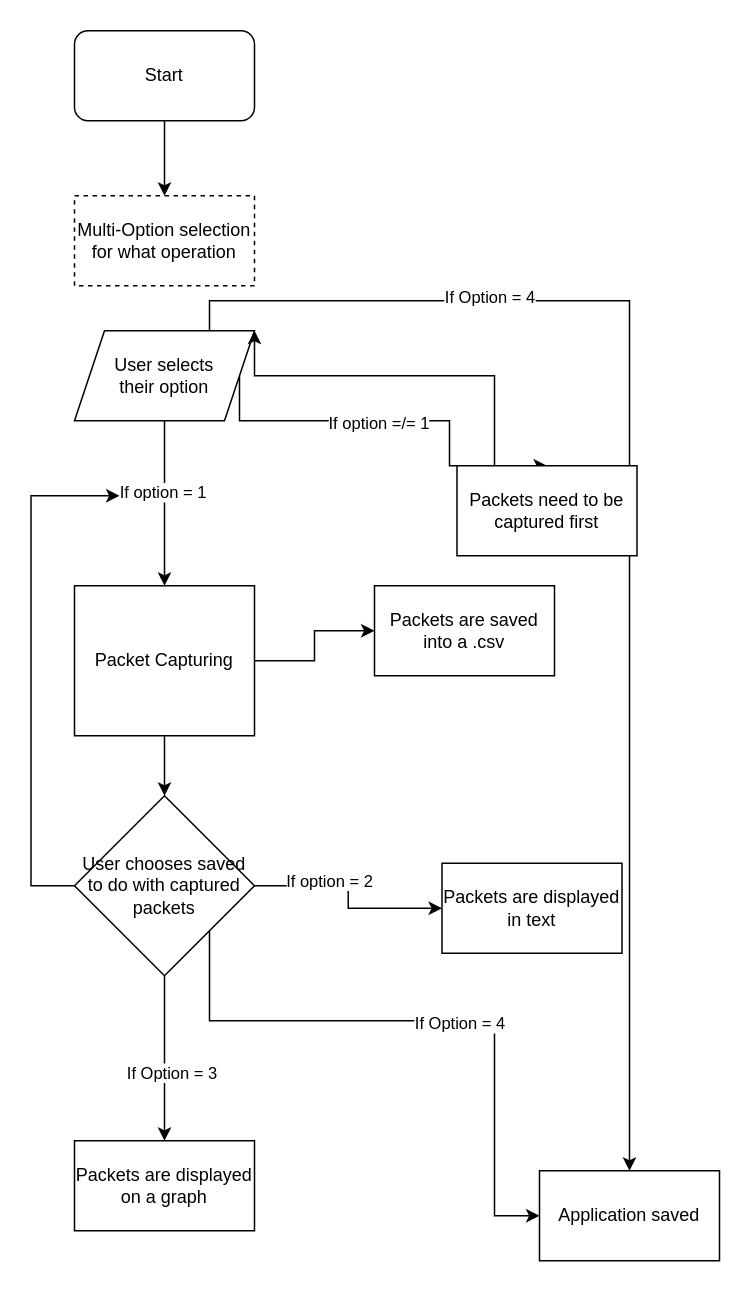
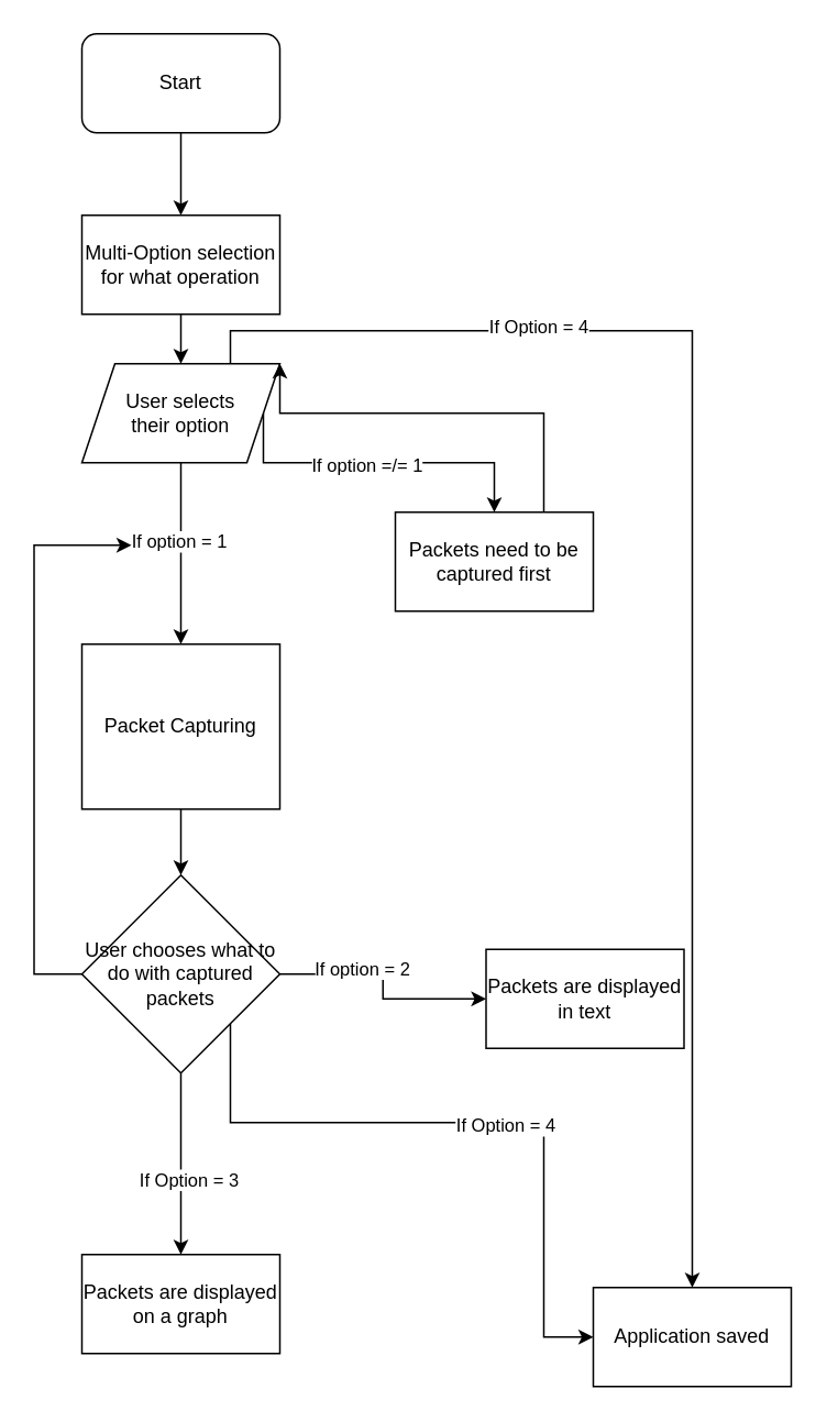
  <mxCell id="0" />
  <mxCell id="1" parent="0" />
  <mxCell id="2" value="" style="edgeStyle=orthogonalEdgeStyle;rounded=0;orthogonalLoop=1;jettySize=auto;html=1;" parent="1" source="3" target="5" edge="1"><mxGeometry relative="1" as="geometry" /></mxCell>
  <mxCell id="3" value="&lt;div&gt;Start&lt;/div&gt;" style="rounded=1;whiteSpace=wrap;html=1;" parent="1" vertex="1"><mxGeometry x="49" y="20" width="120" height="60" as="geometry" /></mxCell>
- <mxCell id="5" value="&lt;div&gt;Multi-Option selection&lt;/div&gt;&lt;div&gt;for what operation&lt;/div&gt;" style="rounded=0;whiteSpace=wrap;html=1;dashed=1;" parent="1" vertex="1"><mxGeometry x="49" y="130" width="120" height="60" as="geometry" /></mxCell>
+ <mxCell id="4" value="" style="edgeStyle=orthogonalEdgeStyle;rounded=0;orthogonalLoop=1;jettySize=auto;html=1;" parent="1" source="5" target="12" edge="1"><mxGeometry relative="1" as="geometry" /></mxCell>
+ <mxCell id="5" value="&lt;div&gt;Multi-Option selection&lt;/div&gt;&lt;div&gt;for what operation&lt;/div&gt;" style="rounded=0;whiteSpace=wrap;html=1;" parent="1" vertex="1"><mxGeometry x="49" y="130" width="120" height="60" as="geometry" /></mxCell>
  <mxCell id="6" value="" style="edgeStyle=orthogonalEdgeStyle;rounded=0;orthogonalLoop=1;jettySize=auto;html=1;" parent="1" source="12" target="15" edge="1"><mxGeometry relative="1" as="geometry" /></mxCell>
  <mxCell id="7" value="If option = 1" style="edgeLabel;html=1;align=center;verticalAlign=middle;resizable=0;points=[];" parent="6" vertex="1" connectable="0"><mxGeometry x="-0.145" y="-2" relative="1" as="geometry"><mxPoint as="offset" /></mxGeometry></mxCell>
  <mxCell id="8" style="edgeStyle=orthogonalEdgeStyle;rounded=0;orthogonalLoop=1;jettySize=auto;html=1;exitX=1;exitY=0.5;exitDx=0;exitDy=0;entryX=0.5;entryY=0;entryDx=0;entryDy=0;" parent="1" source="12" target="17" edge="1"><mxGeometry relative="1" as="geometry"><Array as="points"><mxPoint x="159" y="280" /><mxPoint x="299" y="280" /></Array></mxGeometry></mxCell>
  <mxCell id="9" value="If option =/= 1" style="edgeLabel;html=1;align=center;verticalAlign=middle;resizable=0;points=[];" parent="8" vertex="1" connectable="0"><mxGeometry x="-0.08" y="-1" relative="1" as="geometry"><mxPoint as="offset" /></mxGeometry></mxCell>
  <mxCell id="10" style="edgeStyle=orthogonalEdgeStyle;rounded=0;orthogonalLoop=1;jettySize=auto;html=1;exitX=0.75;exitY=0;exitDx=0;exitDy=0;entryX=0.5;entryY=0;entryDx=0;entryDy=0;" parent="1" source="12" target="29" edge="1"><mxGeometry relative="1" as="geometry" /></mxCell>
  <mxCell id="11" value="If Option = 4" style="edgeLabel;html=1;align=center;verticalAlign=middle;resizable=0;points=[];" parent="10" vertex="1" connectable="0"><mxGeometry x="-0.532" y="3" relative="1" as="geometry"><mxPoint as="offset" /></mxGeometry></mxCell>
  <mxCell id="12" value="&lt;div&gt;User selects&lt;/div&gt;&lt;div&gt;their option&lt;/div&gt;" style="shape=parallelogram;perimeter=parallelogramPerimeter;whiteSpace=wrap;html=1;fixedSize=1;" parent="1" vertex="1"><mxGeometry x="49" y="220" width="120" height="60" as="geometry" /></mxCell>
  <mxCell id="13" value="" style="edgeStyle=orthogonalEdgeStyle;rounded=0;orthogonalLoop=1;jettySize=auto;html=1;" parent="1" source="15" edge="1"><mxGeometry relative="1" as="geometry"><mxPoint x="109" y="530" as="targetPoint" /></mxGeometry></mxCell>
- <mxCell id="14" value="" style="edgeStyle=orthogonalEdgeStyle;rounded=0;orthogonalLoop=1;jettySize=auto;html=1;" parent="1" source="15" target="18" edge="1"><mxGeometry relative="1" as="geometry" /></mxCell>
  <mxCell id="15" value="Packet Capturing" style="rounded=0;whiteSpace=wrap;html=1;" parent="1" vertex="1"><mxGeometry x="49" y="390" width="120" height="100" as="geometry" /></mxCell>
  <mxCell id="16" style="edgeStyle=orthogonalEdgeStyle;rounded=0;orthogonalLoop=1;jettySize=auto;html=1;exitX=0.75;exitY=0;exitDx=0;exitDy=0;entryX=1;entryY=0;entryDx=0;entryDy=0;" parent="1" source="17" target="12" edge="1"><mxGeometry relative="1" as="geometry"><mxPoint x="329" y="220" as="targetPoint" /><Array as="points"><mxPoint x="329" y="250" /><mxPoint x="169" y="250" /></Array></mxGeometry></mxCell>
- <mxCell id="17" value="Packets need to be captured first" style="rounded=0;whiteSpace=wrap;html=1;" parent="1" vertex="1"><mxGeometry x="304" y="310" width="120" height="60" as="geometry" /></mxCell>
- <mxCell id="18" value="Packets are saved into a .csv" style="whiteSpace=wrap;html=1;rounded=0;" parent="1" vertex="1"><mxGeometry x="249" y="390" width="120" height="60" as="geometry" /></mxCell>
+ <mxCell id="17" value="Packets need to be captured first" style="rounded=0;whiteSpace=wrap;html=1;" parent="1" vertex="1"><mxGeometry x="239" y="310" width="120" height="60" as="geometry" /></mxCell>
  <mxCell id="19" value="" style="edgeStyle=orthogonalEdgeStyle;rounded=0;orthogonalLoop=1;jettySize=auto;html=1;" parent="1" source="26" target="27" edge="1"><mxGeometry relative="1" as="geometry" /></mxCell>
  <mxCell id="20" value="If option = 2" style="edgeLabel;html=1;align=center;verticalAlign=middle;resizable=0;points=[];" parent="19" vertex="1" connectable="0"><mxGeometry x="-0.295" y="4" relative="1" as="geometry"><mxPoint as="offset" /></mxGeometry></mxCell>
  <mxCell id="21" value="" style="edgeStyle=orthogonalEdgeStyle;rounded=0;orthogonalLoop=1;jettySize=auto;html=1;" parent="1" source="26" target="28" edge="1"><mxGeometry relative="1" as="geometry" /></mxCell>
  <mxCell id="22" value="If Option = 3" style="edgeLabel;html=1;align=center;verticalAlign=middle;resizable=0;points=[];" parent="21" vertex="1" connectable="0"><mxGeometry x="0.164" y="4" relative="1" as="geometry"><mxPoint as="offset" /></mxGeometry></mxCell>
  <mxCell id="23" style="edgeStyle=orthogonalEdgeStyle;rounded=0;orthogonalLoop=1;jettySize=auto;html=1;exitX=0;exitY=0.5;exitDx=0;exitDy=0;" parent="1" source="26" edge="1"><mxGeometry relative="1" as="geometry"><mxPoint x="79" y="330" as="targetPoint" /><Array as="points"><mxPoint x="20" y="590" /><mxPoint x="20" y="330" /></Array></mxGeometry></mxCell>
  <mxCell id="24" style="edgeStyle=orthogonalEdgeStyle;rounded=0;orthogonalLoop=1;jettySize=auto;html=1;exitX=1;exitY=1;exitDx=0;exitDy=0;entryX=0;entryY=0.5;entryDx=0;entryDy=0;" parent="1" source="26" target="29" edge="1"><mxGeometry relative="1" as="geometry"><mxPoint x="219" y="700" as="targetPoint" /><Array as="points"><mxPoint x="139" y="680" /><mxPoint x="329" y="680" /><mxPoint x="329" y="810" /></Array></mxGeometry></mxCell>
  <mxCell id="25" value="If Option = 4" style="edgeLabel;html=1;align=center;verticalAlign=middle;resizable=0;points=[];" parent="24" vertex="1" connectable="0"><mxGeometry x="0.104" y="-1" relative="1" as="geometry"><mxPoint as="offset" /></mxGeometry></mxCell>
- <mxCell id="26" value="User chooses saved to do with captured packets" style="rhombus;whiteSpace=wrap;html=1;" parent="1" vertex="1"><mxGeometry x="49" y="530" width="120" height="120" as="geometry" /></mxCell>
+ <mxCell id="26" value="User chooses what to do with captured packets" style="rhombus;whiteSpace=wrap;html=1;" parent="1" vertex="1"><mxGeometry x="49" y="530" width="120" height="120" as="geometry" /></mxCell>
  <mxCell id="27" value="Packets are displayed in text" style="rounded=0;whiteSpace=wrap;html=1;" parent="1" vertex="1"><mxGeometry x="294" y="575" width="120" height="60" as="geometry" /></mxCell>
  <mxCell id="28" value="Packets are displayed on a graph" style="whiteSpace=wrap;html=1;" parent="1" vertex="1"><mxGeometry x="49" y="760" width="120" height="60" as="geometry" /></mxCell>
  <mxCell id="29" value="Application saved" style="rounded=0;whiteSpace=wrap;html=1;" parent="1" vertex="1"><mxGeometry x="359" y="780" width="120" height="60" as="geometry" /></mxCell>
